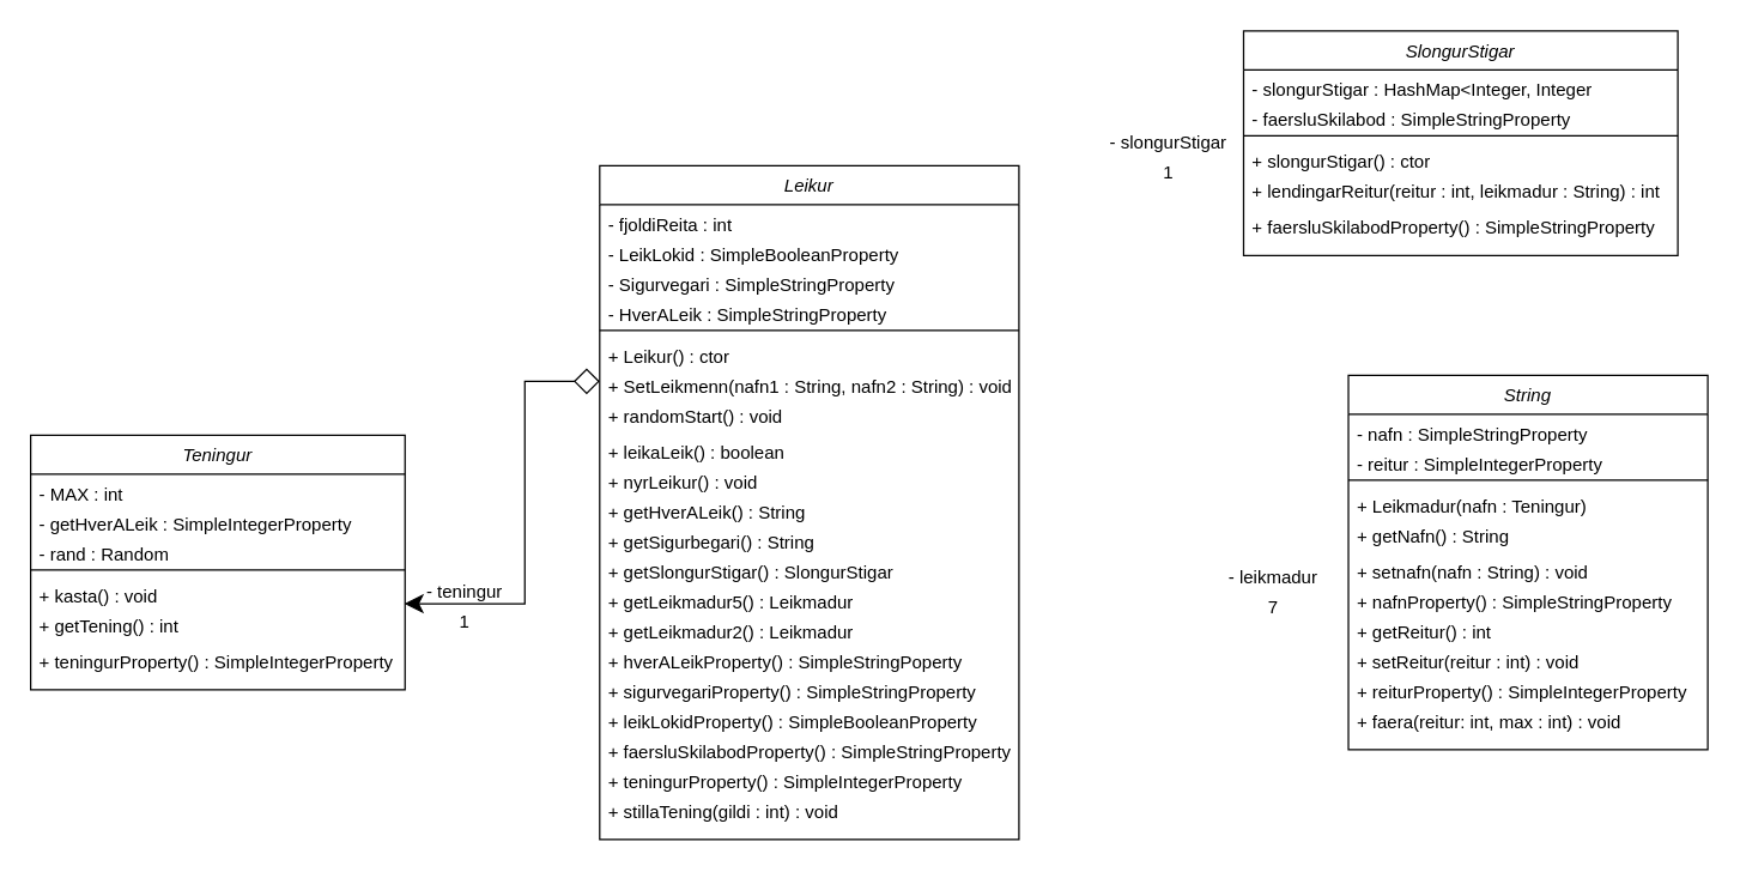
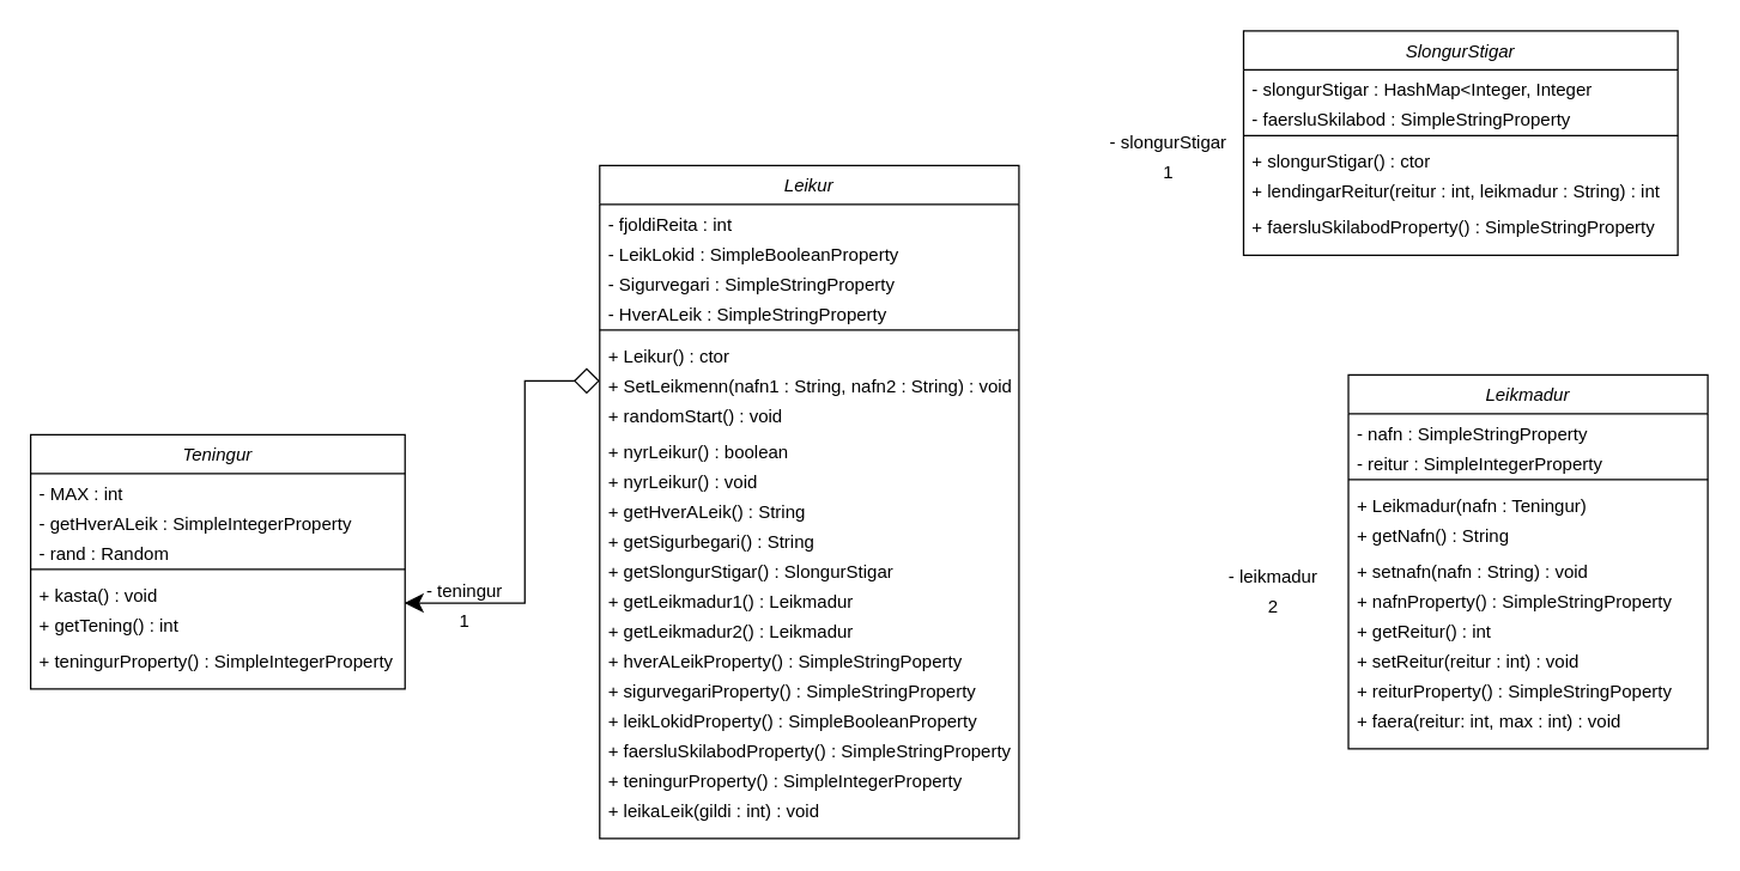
  <mxCell id="0" />
  <mxCell id="1" parent="0" />
- <mxCell id="2" value="String" style="swimlane;fontStyle=2;align=center;verticalAlign=top;childLayout=stackLayout;horizontal=1;startSize=26;horizontalStack=0;resizeParent=1;resizeLast=0;collapsible=1;marginBottom=0;rounded=0;shadow=0;strokeWidth=1;" parent="1" vertex="1"><mxGeometry x="900" y="250" width="240" height="250" as="geometry"><mxRectangle x="230" y="140" width="160" height="26" as="alternateBounds" /></mxGeometry></mxCell>
+ <mxCell id="2" value="Leikmadur" style="swimlane;fontStyle=2;align=center;verticalAlign=top;childLayout=stackLayout;horizontal=1;startSize=26;horizontalStack=0;resizeParent=1;resizeLast=0;collapsible=1;marginBottom=0;rounded=0;shadow=0;strokeWidth=1;" parent="1" vertex="1"><mxGeometry x="900" y="250" width="240" height="250" as="geometry"><mxRectangle x="230" y="140" width="160" height="26" as="alternateBounds" /></mxGeometry></mxCell>
  <mxCell id="3" value="- nafn : SimpleStringProperty" style="text;align=left;verticalAlign=top;spacingLeft=4;spacingRight=4;overflow=hidden;rotatable=0;points=[[0,0.5],[1,0.5]];portConstraint=eastwest;" parent="2" vertex="1"><mxGeometry y="26" width="240" height="20" as="geometry" /></mxCell>
  <mxCell id="4" value="- reitur : SimpleIntegerProperty" style="text;align=left;verticalAlign=top;spacingLeft=4;spacingRight=4;overflow=hidden;rotatable=0;points=[[0,0.5],[1,0.5]];portConstraint=eastwest;rounded=0;shadow=0;html=0;" parent="2" vertex="1"><mxGeometry y="46" width="240" height="20" as="geometry" /></mxCell>
  <mxCell id="5" value="" style="line;html=1;strokeWidth=1;align=left;verticalAlign=middle;spacingTop=-1;spacingLeft=3;spacingRight=3;rotatable=0;labelPosition=right;points=[];portConstraint=eastwest;" parent="2" vertex="1"><mxGeometry y="66" width="240" height="8" as="geometry" /></mxCell>
  <mxCell id="6" value="+ Leikmadur(nafn : Teningur) " style="text;align=left;verticalAlign=top;spacingLeft=4;spacingRight=4;overflow=hidden;rotatable=0;points=[[0,0.5],[1,0.5]];portConstraint=eastwest;" parent="2" vertex="1"><mxGeometry y="74" width="240" height="20" as="geometry" /></mxCell>
  <mxCell id="7" value="+ getNafn() : String" style="text;align=left;verticalAlign=top;spacingLeft=4;spacingRight=4;overflow=hidden;rotatable=0;points=[[0,0.5],[1,0.5]];portConstraint=eastwest;" vertex="1" parent="2"><mxGeometry y="94" width="240" height="24" as="geometry" /></mxCell>
  <mxCell id="8" value="+ setnafn(nafn : String) : void" style="text;align=left;verticalAlign=top;spacingLeft=4;spacingRight=4;overflow=hidden;rotatable=0;points=[[0,0.5],[1,0.5]];portConstraint=eastwest;" vertex="1" parent="2"><mxGeometry y="118" width="240" height="20" as="geometry" /></mxCell>
  <mxCell id="9" value="+ nafnProperty() : SimpleStringProperty" style="text;align=left;verticalAlign=top;spacingLeft=4;spacingRight=4;overflow=hidden;rotatable=0;points=[[0,0.5],[1,0.5]];portConstraint=eastwest;" vertex="1" parent="2"><mxGeometry y="138" width="240" height="20" as="geometry" /></mxCell>
  <mxCell id="10" value="+ getReitur() : int" style="text;align=left;verticalAlign=top;spacingLeft=4;spacingRight=4;overflow=hidden;rotatable=0;points=[[0,0.5],[1,0.5]];portConstraint=eastwest;" vertex="1" parent="2"><mxGeometry y="158" width="240" height="20" as="geometry" /></mxCell>
  <mxCell id="11" value="+ setReitur(reitur : int) : void" style="text;align=left;verticalAlign=top;spacingLeft=4;spacingRight=4;overflow=hidden;rotatable=0;points=[[0,0.5],[1,0.5]];portConstraint=eastwest;" vertex="1" parent="2"><mxGeometry y="178" width="240" height="20" as="geometry" /></mxCell>
- <mxCell id="12" value="+ reiturProperty() : SimpleIntegerProperty" style="text;align=left;verticalAlign=top;spacingLeft=4;spacingRight=4;overflow=hidden;rotatable=0;points=[[0,0.5],[1,0.5]];portConstraint=eastwest;" vertex="1" parent="2"><mxGeometry y="198" width="240" height="20" as="geometry" /></mxCell>
+ <mxCell id="12" value="+ reiturProperty() : SimpleStringPoperty" style="text;align=left;verticalAlign=top;spacingLeft=4;spacingRight=4;overflow=hidden;rotatable=0;points=[[0,0.5],[1,0.5]];portConstraint=eastwest;" vertex="1" parent="2"><mxGeometry y="198" width="240" height="20" as="geometry" /></mxCell>
  <mxCell id="13" value="+ faera(reitur: int, max : int) : void" style="text;align=left;verticalAlign=top;spacingLeft=4;spacingRight=4;overflow=hidden;rotatable=0;points=[[0,0.5],[1,0.5]];portConstraint=eastwest;" vertex="1" parent="2"><mxGeometry y="218" width="240" height="20" as="geometry" /></mxCell>
  <mxCell id="14" value="Leikur" style="swimlane;fontStyle=2;align=center;verticalAlign=top;childLayout=stackLayout;horizontal=1;startSize=26;horizontalStack=0;resizeParent=1;resizeLast=0;collapsible=1;marginBottom=0;rounded=0;shadow=0;strokeWidth=1;" vertex="1" parent="1"><mxGeometry x="400" y="110" width="280" height="450" as="geometry"><mxRectangle x="230" y="140" width="160" height="26" as="alternateBounds" /></mxGeometry></mxCell>
  <mxCell id="15" value="- fjoldiReita : int" style="text;align=left;verticalAlign=top;spacingLeft=4;spacingRight=4;overflow=hidden;rotatable=0;points=[[0,0.5],[1,0.5]];portConstraint=eastwest;" vertex="1" parent="14"><mxGeometry y="26" width="280" height="20" as="geometry" /></mxCell>
  <mxCell id="16" value="- LeikLokid : SimpleBooleanProperty" style="text;align=left;verticalAlign=top;spacingLeft=4;spacingRight=4;overflow=hidden;rotatable=0;points=[[0,0.5],[1,0.5]];portConstraint=eastwest;" vertex="1" parent="14"><mxGeometry y="46" width="280" height="20" as="geometry" /></mxCell>
  <mxCell id="17" value="- Sigurvegari : SimpleStringProperty" style="text;align=left;verticalAlign=top;spacingLeft=4;spacingRight=4;overflow=hidden;rotatable=0;points=[[0,0.5],[1,0.5]];portConstraint=eastwest;" vertex="1" parent="14"><mxGeometry y="66" width="280" height="20" as="geometry" /></mxCell>
  <mxCell id="18" value="- HverALeik : SimpleStringProperty" style="text;align=left;verticalAlign=top;spacingLeft=4;spacingRight=4;overflow=hidden;rotatable=0;points=[[0,0.5],[1,0.5]];portConstraint=eastwest;" vertex="1" parent="14"><mxGeometry y="86" width="280" height="20" as="geometry" /></mxCell>
  <mxCell id="19" value="" style="line;html=1;strokeWidth=1;align=left;verticalAlign=middle;spacingTop=-1;spacingLeft=3;spacingRight=3;rotatable=0;labelPosition=right;points=[];portConstraint=eastwest;" vertex="1" parent="14"><mxGeometry y="106" width="280" height="8" as="geometry" /></mxCell>
  <mxCell id="20" value="+ Leikur() : ctor" style="text;align=left;verticalAlign=top;spacingLeft=4;spacingRight=4;overflow=hidden;rotatable=0;points=[[0,0.5],[1,0.5]];portConstraint=eastwest;" vertex="1" parent="14"><mxGeometry y="114" width="280" height="20" as="geometry" /></mxCell>
  <mxCell id="21" value="+ SetLeikmenn(nafn1 : String, nafn2 : String) : void" style="text;align=left;verticalAlign=top;spacingLeft=4;spacingRight=4;overflow=hidden;rotatable=0;points=[[0,0.5],[1,0.5]];portConstraint=eastwest;" vertex="1" parent="14"><mxGeometry y="134" width="280" height="20" as="geometry" /></mxCell>
  <mxCell id="22" value="+ randomStart() : void" style="text;align=left;verticalAlign=top;spacingLeft=4;spacingRight=4;overflow=hidden;rotatable=0;points=[[0,0.5],[1,0.5]];portConstraint=eastwest;" vertex="1" parent="14"><mxGeometry y="154" width="280" height="24" as="geometry" /></mxCell>
- <mxCell id="23" value="+ leikaLeik() : boolean" style="text;align=left;verticalAlign=top;spacingLeft=4;spacingRight=4;overflow=hidden;rotatable=0;points=[[0,0.5],[1,0.5]];portConstraint=eastwest;" vertex="1" parent="14"><mxGeometry y="178" width="280" height="20" as="geometry" /></mxCell>
+ <mxCell id="23" value="+ nyrLeikur() : boolean" style="text;align=left;verticalAlign=top;spacingLeft=4;spacingRight=4;overflow=hidden;rotatable=0;points=[[0,0.5],[1,0.5]];portConstraint=eastwest;" vertex="1" parent="14"><mxGeometry y="178" width="280" height="20" as="geometry" /></mxCell>
  <mxCell id="24" value="+ nyrLeikur() : void" style="text;align=left;verticalAlign=top;spacingLeft=4;spacingRight=4;overflow=hidden;rotatable=0;points=[[0,0.5],[1,0.5]];portConstraint=eastwest;" vertex="1" parent="14"><mxGeometry y="198" width="280" height="20" as="geometry" /></mxCell>
  <mxCell id="25" value="+ getHverALeik() : String" style="text;align=left;verticalAlign=top;spacingLeft=4;spacingRight=4;overflow=hidden;rotatable=0;points=[[0,0.5],[1,0.5]];portConstraint=eastwest;" vertex="1" parent="14"><mxGeometry y="218" width="280" height="20" as="geometry" /></mxCell>
  <mxCell id="26" value="+ getSigurbegari() : String" style="text;align=left;verticalAlign=top;spacingLeft=4;spacingRight=4;overflow=hidden;rotatable=0;points=[[0,0.5],[1,0.5]];portConstraint=eastwest;" vertex="1" parent="14"><mxGeometry y="238" width="280" height="20" as="geometry" /></mxCell>
  <mxCell id="27" value="+ getSlongurStigar() : SlongurStigar" style="text;align=left;verticalAlign=top;spacingLeft=4;spacingRight=4;overflow=hidden;rotatable=0;points=[[0,0.5],[1,0.5]];portConstraint=eastwest;" vertex="1" parent="14"><mxGeometry y="258" width="280" height="20" as="geometry" /></mxCell>
- <mxCell id="28" value="+ getLeikmadur5() : Leikmadur&#10;" style="text;align=left;verticalAlign=top;spacingLeft=4;spacingRight=4;overflow=hidden;rotatable=0;points=[[0,0.5],[1,0.5]];portConstraint=eastwest;" vertex="1" parent="14"><mxGeometry y="278" width="280" height="20" as="geometry" /></mxCell>
+ <mxCell id="28" value="+ getLeikmadur1() : Leikmadur&#10;" style="text;align=left;verticalAlign=top;spacingLeft=4;spacingRight=4;overflow=hidden;rotatable=0;points=[[0,0.5],[1,0.5]];portConstraint=eastwest;" vertex="1" parent="14"><mxGeometry y="278" width="280" height="20" as="geometry" /></mxCell>
  <mxCell id="29" value="+ getLeikmadur2() : Leikmadur&#10;" style="text;align=left;verticalAlign=top;spacingLeft=4;spacingRight=4;overflow=hidden;rotatable=0;points=[[0,0.5],[1,0.5]];portConstraint=eastwest;" vertex="1" parent="14"><mxGeometry y="298" width="280" height="20" as="geometry" /></mxCell>
  <mxCell id="30" value="+ hverALeikProperty() : SimpleStringPoperty" style="text;align=left;verticalAlign=top;spacingLeft=4;spacingRight=4;overflow=hidden;rotatable=0;points=[[0,0.5],[1,0.5]];portConstraint=eastwest;" vertex="1" parent="14"><mxGeometry y="318" width="280" height="20" as="geometry" /></mxCell>
  <mxCell id="31" value="+ sigurvegariProperty() : SimpleStringProperty" style="text;align=left;verticalAlign=top;spacingLeft=4;spacingRight=4;overflow=hidden;rotatable=0;points=[[0,0.5],[1,0.5]];portConstraint=eastwest;" vertex="1" parent="14"><mxGeometry y="338" width="280" height="20" as="geometry" /></mxCell>
  <mxCell id="32" value="+ leikLokidProperty() : SimpleBooleanProperty" style="text;align=left;verticalAlign=top;spacingLeft=4;spacingRight=4;overflow=hidden;rotatable=0;points=[[0,0.5],[1,0.5]];portConstraint=eastwest;" vertex="1" parent="14"><mxGeometry y="358" width="280" height="20" as="geometry" /></mxCell>
  <mxCell id="33" value="+ faersluSkilabodProperty() : SimpleStringProperty" style="text;align=left;verticalAlign=top;spacingLeft=4;spacingRight=4;overflow=hidden;rotatable=0;points=[[0,0.5],[1,0.5]];portConstraint=eastwest;" vertex="1" parent="14"><mxGeometry y="378" width="280" height="20" as="geometry" /></mxCell>
  <mxCell id="34" value="+ teningurProperty() : SimpleIntegerProperty" style="text;align=left;verticalAlign=top;spacingLeft=4;spacingRight=4;overflow=hidden;rotatable=0;points=[[0,0.5],[1,0.5]];portConstraint=eastwest;" vertex="1" parent="14"><mxGeometry y="398" width="280" height="20" as="geometry" /></mxCell>
- <mxCell id="35" value="+ stillaTening(gildi : int) : void" style="text;align=left;verticalAlign=top;spacingLeft=4;spacingRight=4;overflow=hidden;rotatable=0;points=[[0,0.5],[1,0.5]];portConstraint=eastwest;" vertex="1" parent="14"><mxGeometry y="418" width="280" height="20" as="geometry" /></mxCell>
+ <mxCell id="35" value="+ leikaLeik(gildi : int) : void" style="text;align=left;verticalAlign=top;spacingLeft=4;spacingRight=4;overflow=hidden;rotatable=0;points=[[0,0.5],[1,0.5]];portConstraint=eastwest;" vertex="1" parent="14"><mxGeometry y="418" width="280" height="20" as="geometry" /></mxCell>
  <mxCell id="36" value="SlongurStigar" style="swimlane;fontStyle=2;align=center;verticalAlign=top;childLayout=stackLayout;horizontal=1;startSize=26;horizontalStack=0;resizeParent=1;resizeLast=0;collapsible=1;marginBottom=0;rounded=0;shadow=0;strokeWidth=1;" vertex="1" parent="1"><mxGeometry x="830" y="20" width="290" height="150" as="geometry"><mxRectangle x="230" y="140" width="160" height="26" as="alternateBounds" /></mxGeometry></mxCell>
  <mxCell id="37" value="- slongurStigar : HashMap&lt;Integer, Integer" style="text;align=left;verticalAlign=top;spacingLeft=4;spacingRight=4;overflow=hidden;rotatable=0;points=[[0,0.5],[1,0.5]];portConstraint=eastwest;" vertex="1" parent="36"><mxGeometry y="26" width="290" height="20" as="geometry" /></mxCell>
  <mxCell id="38" value="- faersluSkilabod : SimpleStringProperty" style="text;align=left;verticalAlign=top;spacingLeft=4;spacingRight=4;overflow=hidden;rotatable=0;points=[[0,0.5],[1,0.5]];portConstraint=eastwest;rounded=0;shadow=0;html=0;" vertex="1" parent="36"><mxGeometry y="46" width="290" height="20" as="geometry" /></mxCell>
  <mxCell id="39" value="" style="line;html=1;strokeWidth=1;align=left;verticalAlign=middle;spacingTop=-1;spacingLeft=3;spacingRight=3;rotatable=0;labelPosition=right;points=[];portConstraint=eastwest;" vertex="1" parent="36"><mxGeometry y="66" width="290" height="8" as="geometry" /></mxCell>
  <mxCell id="40" value="+ slongurStigar() : ctor " style="text;align=left;verticalAlign=top;spacingLeft=4;spacingRight=4;overflow=hidden;rotatable=0;points=[[0,0.5],[1,0.5]];portConstraint=eastwest;" vertex="1" parent="36"><mxGeometry y="74" width="290" height="20" as="geometry" /></mxCell>
  <mxCell id="41" value="+ lendingarReitur(reitur : int, leikmadur : String) : int" style="text;align=left;verticalAlign=top;spacingLeft=4;spacingRight=4;overflow=hidden;rotatable=0;points=[[0,0.5],[1,0.5]];portConstraint=eastwest;" vertex="1" parent="36"><mxGeometry y="94" width="290" height="24" as="geometry" /></mxCell>
  <mxCell id="42" value="+ faersluSkilabodProperty() : SimpleStringProperty" style="text;align=left;verticalAlign=top;spacingLeft=4;spacingRight=4;overflow=hidden;rotatable=0;points=[[0,0.5],[1,0.5]];portConstraint=eastwest;" vertex="1" parent="36"><mxGeometry y="118" width="290" height="20" as="geometry" /></mxCell>
  <mxCell id="43" value="Teningur" style="swimlane;fontStyle=2;align=center;verticalAlign=top;childLayout=stackLayout;horizontal=1;startSize=26;horizontalStack=0;resizeParent=1;resizeLast=0;collapsible=1;marginBottom=0;rounded=0;shadow=0;strokeWidth=1;" vertex="1" parent="1"><mxGeometry x="20" y="290" width="250" height="170" as="geometry"><mxRectangle x="230" y="140" width="160" height="26" as="alternateBounds" /></mxGeometry></mxCell>
  <mxCell id="44" value="- MAX : int" style="text;align=left;verticalAlign=top;spacingLeft=4;spacingRight=4;overflow=hidden;rotatable=0;points=[[0,0.5],[1,0.5]];portConstraint=eastwest;" vertex="1" parent="43"><mxGeometry y="26" width="250" height="20" as="geometry" /></mxCell>
  <mxCell id="45" value="- getHverALeik : SimpleIntegerProperty" style="text;align=left;verticalAlign=top;spacingLeft=4;spacingRight=4;overflow=hidden;rotatable=0;points=[[0,0.5],[1,0.5]];portConstraint=eastwest;rounded=0;shadow=0;html=0;" vertex="1" parent="43"><mxGeometry y="46" width="250" height="20" as="geometry" /></mxCell>
  <mxCell id="46" value="- rand : Random" style="text;align=left;verticalAlign=top;spacingLeft=4;spacingRight=4;overflow=hidden;rotatable=0;points=[[0,0.5],[1,0.5]];portConstraint=eastwest;" vertex="1" parent="43"><mxGeometry y="66" width="250" height="20" as="geometry" /></mxCell>
  <mxCell id="47" value="" style="line;html=1;strokeWidth=1;align=left;verticalAlign=middle;spacingTop=-1;spacingLeft=3;spacingRight=3;rotatable=0;labelPosition=right;points=[];portConstraint=eastwest;" vertex="1" parent="43"><mxGeometry y="86" width="250" height="8" as="geometry" /></mxCell>
  <mxCell id="48" value="+ kasta() : void" style="text;align=left;verticalAlign=top;spacingLeft=4;spacingRight=4;overflow=hidden;rotatable=0;points=[[0,0.5],[1,0.5]];portConstraint=eastwest;" vertex="1" parent="43"><mxGeometry y="94" width="250" height="20" as="geometry" /></mxCell>
  <mxCell id="49" value="+ getTening() : int" style="text;align=left;verticalAlign=top;spacingLeft=4;spacingRight=4;overflow=hidden;rotatable=0;points=[[0,0.5],[1,0.5]];portConstraint=eastwest;" vertex="1" parent="43"><mxGeometry y="114" width="250" height="24" as="geometry" /></mxCell>
  <mxCell id="50" value="+ teningurProperty() : SimpleIntegerProperty" style="text;align=left;verticalAlign=top;spacingLeft=4;spacingRight=4;overflow=hidden;rotatable=0;points=[[0,0.5],[1,0.5]];portConstraint=eastwest;" vertex="1" parent="43"><mxGeometry y="138" width="250" height="20" as="geometry" /></mxCell>
  <mxCell id="51" style="edgeStyle=orthogonalEdgeStyle;rounded=0;orthogonalLoop=1;jettySize=auto;html=1;entryX=0.998;entryY=0.924;entryDx=0;entryDy=0;entryPerimeter=0;startArrow=diamond;startFill=0;startSize=15;endSize=10;" edge="1" parent="1" source="21" target="48"><mxGeometry relative="1" as="geometry"><Array as="points"><mxPoint x="350" y="254" /><mxPoint x="350" y="403" /></Array></mxGeometry></mxCell>
  <mxCell id="52" value="- slongurStigar" style="text;html=1;align=center;verticalAlign=middle;whiteSpace=wrap;rounded=0;" vertex="1" parent="1"><mxGeometry x="730" y="80" width="100" height="30" as="geometry" /></mxCell>
  <mxCell id="53" value="- teningur" style="text;html=1;align=center;verticalAlign=middle;whiteSpace=wrap;rounded=0;" vertex="1" parent="1"><mxGeometry x="280" y="380" width="60" height="30" as="geometry" /></mxCell>
  <mxCell id="54" value="- leikmadur" style="text;html=1;align=center;verticalAlign=middle;whiteSpace=wrap;rounded=0;" vertex="1" parent="1"><mxGeometry x="810" y="370" width="80" height="30" as="geometry" /></mxCell>
- <mxCell id="55" value="7" style="text;html=1;align=center;verticalAlign=middle;whiteSpace=wrap;rounded=0;" vertex="1" parent="1"><mxGeometry x="820" y="390" width="60" height="30" as="geometry" /></mxCell>
+ <mxCell id="55" value="2" style="text;html=1;align=center;verticalAlign=middle;whiteSpace=wrap;rounded=0;" vertex="1" parent="1"><mxGeometry x="820" y="390" width="60" height="30" as="geometry" /></mxCell>
  <mxCell id="56" value="1&lt;span style=&quot;color: rgba(0, 0, 0, 0); font-family: monospace; font-size: 0px; text-align: start; text-wrap-mode: nowrap;&quot;&gt;%3CmxGraphModel%3E%3Croot%3E%3CmxCell%20id%3D%220%22%2F%3E%3CmxCell%20id%3D%221%22%20parent%3D%220%22%2F%3E%3CmxCell%20id%3D%222%22%20value%3D%222%22%20style%3D%22text%3Bhtml%3D1%3Balign%3Dcenter%3BverticalAlign%3Dmiddle%3BwhiteSpace%3Dwrap%3Brounded%3D0%3B%22%20vertex%3D%221%22%20parent%3D%221%22%3E%3CmxGeometry%20x%3D%22180%22%20y%3D%22-30%22%20width%3D%2260%22%20height%3D%2230%22%20as%3D%22geometry%22%2F%3E%3C%2FmxCell%3E%3C%2Froot%3E%3C%2FmxGraphModel%3E&lt;/span&gt;" style="text;html=1;align=center;verticalAlign=middle;whiteSpace=wrap;rounded=0;" vertex="1" parent="1"><mxGeometry x="750" y="100" width="60" height="30" as="geometry" /></mxCell>
  <mxCell id="57" value="1&lt;span style=&quot;color: rgba(0, 0, 0, 0); font-family: monospace; font-size: 0px; text-align: start; text-wrap-mode: nowrap;&quot;&gt;%3CmxGraphModel%3E%3Croot%3E%3CmxCell%20id%3D%220%22%2F%3E%3CmxCell%20id%3D%221%22%20parent%3D%220%22%2F%3E%3CmxCell%20id%3D%222%22%20value%3D%222%22%20style%3D%22text%3Bhtml%3D1%3Balign%3Dcenter%3BverticalAlign%3Dmiddle%3BwhiteSpace%3Dwrap%3Brounded%3D0%3B%22%20vertex%3D%221%22%20parent%3D%221%22%3E%3CmxGeometry%20x%3D%22180%22%20y%3D%22-30%22%20width%3D%2260%22%20height%3D%2230%22%20as%3D%22geometry%22%2F%3E%3C%2FmxCell%3E%3C%2Froot%3E%3C%2FmxGraphModel%3E&lt;/span&gt;" style="text;html=1;align=center;verticalAlign=middle;whiteSpace=wrap;rounded=0;" vertex="1" parent="1"><mxGeometry x="280" y="400" width="60" height="30" as="geometry" /></mxCell>
